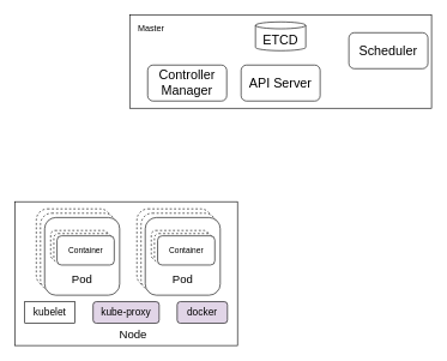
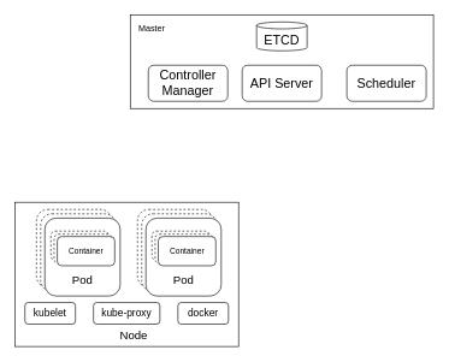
  <mxCell id="0" />
  <mxCell id="1" parent="0" />
  <mxCell id="2" value="" style="rounded=0;whiteSpace=wrap;html=1;" parent="1" vertex="1"><mxGeometry x="180" y="20" width="420" height="130" as="geometry" /></mxCell>
  <mxCell id="3" value="Master" style="text;html=1;strokeColor=none;fillColor=none;align=center;verticalAlign=middle;whiteSpace=wrap;rounded=0;" parent="1" vertex="1"><mxGeometry x="190" y="30" width="40" height="20" as="geometry" /></mxCell>
  <mxCell id="4" value="&lt;font style=&quot;font-size: 18px;&quot;&gt;API Server&lt;/font&gt;" style="rounded=1;whiteSpace=wrap;html=1;" parent="1" vertex="1"><mxGeometry x="335" y="90" width="110" height="50" as="geometry" /></mxCell>
  <mxCell id="5" value="&lt;font style=&quot;font-size: 18px;&quot;&gt;Controller Manager&lt;/font&gt;" style="rounded=1;whiteSpace=wrap;html=1;" parent="1" vertex="1"><mxGeometry x="205" y="90" width="110" height="50" as="geometry" /></mxCell>
  <mxCell id="6" value="" style="rounded=0;whiteSpace=wrap;html=1;" parent="1" vertex="1"><mxGeometry x="20" y="280" width="310" height="200" as="geometry" /></mxCell>
  <mxCell id="7" value="&lt;font style=&quot;font-size: 16px&quot;&gt;Node&lt;/font&gt;" style="text;html=1;strokeColor=none;fillColor=none;align=center;verticalAlign=middle;whiteSpace=wrap;rounded=0;" parent="1" vertex="1"><mxGeometry x="165" y="455" width="40" height="20" as="geometry" /></mxCell>
  <mxCell id="8" value="" style="group" parent="1" vertex="1" connectable="0"><mxGeometry x="50" y="290" width="116" height="120" as="geometry" /></mxCell>
  <mxCell id="9" value="" style="rounded=1;whiteSpace=wrap;html=1;dashed=1;" parent="8" vertex="1"><mxGeometry width="104.4" height="108.0" as="geometry" /></mxCell>
  <mxCell id="10" value="" style="rounded=1;whiteSpace=wrap;html=1;dashed=1;" parent="8" vertex="1"><mxGeometry x="5.8" y="6" width="104.4" height="108.0" as="geometry" /></mxCell>
  <mxCell id="11" value="" style="rounded=1;whiteSpace=wrap;html=1;" parent="8" vertex="1"><mxGeometry x="11.6" y="12" width="104.4" height="108.0" as="geometry" /></mxCell>
  <mxCell id="12" value="" style="group" parent="8" vertex="1" connectable="0"><mxGeometry x="20" y="30" width="88.46" height="45" as="geometry" /></mxCell>
  <mxCell id="13" value="" style="rounded=1;whiteSpace=wrap;html=1;dashed=1;" parent="12" vertex="1"><mxGeometry width="79.614" height="40.5" as="geometry" /></mxCell>
  <mxCell id="14" value="" style="rounded=1;whiteSpace=wrap;html=1;dashed=1;" parent="12" vertex="1"><mxGeometry x="4.423" y="4.25" width="79.614" height="40.5" as="geometry" /></mxCell>
  <mxCell id="15" value="&lt;font style=&quot;font-size: 11px&quot;&gt;Container&lt;/font&gt;" style="rounded=1;whiteSpace=wrap;html=1;" parent="12" vertex="1"><mxGeometry x="8.846" y="7.5" width="79.614" height="40.5" as="geometry" /></mxCell>
  <mxCell id="16" value="&lt;font style=&quot;font-size: 16px&quot;&gt;Pod&lt;/font&gt;" style="text;html=1;strokeColor=none;fillColor=none;align=center;verticalAlign=middle;whiteSpace=wrap;rounded=0;" parent="8" vertex="1"><mxGeometry x="44.23" y="88" width="40" height="20" as="geometry" /></mxCell>
  <mxCell id="17" value="" style="group" parent="1" vertex="1" connectable="0"><mxGeometry x="190" y="290" width="116" height="120" as="geometry" /></mxCell>
  <mxCell id="18" value="" style="rounded=1;whiteSpace=wrap;html=1;dashed=1;" parent="17" vertex="1"><mxGeometry width="104.4" height="108.0" as="geometry" /></mxCell>
  <mxCell id="19" value="" style="rounded=1;whiteSpace=wrap;html=1;dashed=1;" parent="17" vertex="1"><mxGeometry x="5.8" y="6" width="104.4" height="108.0" as="geometry" /></mxCell>
  <mxCell id="20" value="" style="rounded=1;whiteSpace=wrap;html=1;" parent="17" vertex="1"><mxGeometry x="11.6" y="12" width="104.4" height="108.0" as="geometry" /></mxCell>
  <mxCell id="21" value="" style="group" parent="17" vertex="1" connectable="0"><mxGeometry x="20" y="30" width="88.46" height="45" as="geometry" /></mxCell>
  <mxCell id="22" value="" style="rounded=1;whiteSpace=wrap;html=1;dashed=1;" parent="21" vertex="1"><mxGeometry width="79.614" height="40.5" as="geometry" /></mxCell>
  <mxCell id="23" value="" style="rounded=1;whiteSpace=wrap;html=1;dashed=1;" parent="21" vertex="1"><mxGeometry x="4.423" y="4.25" width="79.614" height="40.5" as="geometry" /></mxCell>
  <mxCell id="24" value="&lt;font style=&quot;font-size: 11px&quot;&gt;Container&lt;/font&gt;" style="rounded=1;whiteSpace=wrap;html=1;" parent="21" vertex="1"><mxGeometry x="8.846" y="7.5" width="79.614" height="40.5" as="geometry" /></mxCell>
  <mxCell id="25" value="&lt;font style=&quot;font-size: 16px&quot;&gt;Pod&lt;/font&gt;" style="text;html=1;strokeColor=none;fillColor=none;align=center;verticalAlign=middle;whiteSpace=wrap;rounded=0;" parent="17" vertex="1"><mxGeometry x="44.23" y="88" width="40" height="20" as="geometry" /></mxCell>
- <mxCell id="26" value="&lt;font style=&quot;font-size: 14px&quot;&gt;kubelet&lt;/font&gt;" style="whiteSpace=wrap;html=1;rounded=0;" parent="1" vertex="1"><mxGeometry x="34" y="419" width="70" height="30" as="geometry" /></mxCell>
- <mxCell id="27" value="&lt;font style=&quot;font-size: 14px&quot;&gt;kube-proxy&lt;/font&gt;" style="rounded=1;whiteSpace=wrap;html=1;fillColor=#e1d5e7;" parent="1" vertex="1"><mxGeometry x="129" y="419" width="92" height="30" as="geometry" /></mxCell>
- <mxCell id="28" value="&lt;font style=&quot;font-size: 14px&quot;&gt;docker&lt;/font&gt;" style="rounded=1;whiteSpace=wrap;html=1;fillColor=#e1d5e7;" parent="1" vertex="1"><mxGeometry x="246" y="419" width="70" height="30" as="geometry" /></mxCell>
- <mxCell id="29" value="&lt;font style=&quot;font-size: 18px;&quot;&gt;Scheduler&lt;/font&gt;" style="rounded=1;whiteSpace=wrap;html=1;" parent="1" vertex="1"><mxGeometry x="485" y="45" width="110" height="50" as="geometry" /></mxCell>
+ <mxCell id="26" value="&lt;font style=&quot;font-size: 14px&quot;&gt;kubelet&lt;/font&gt;" style="rounded=1;whiteSpace=wrap;html=1;" parent="1" vertex="1"><mxGeometry x="34" y="419" width="70" height="30" as="geometry" /></mxCell>
+ <mxCell id="27" value="&lt;font style=&quot;font-size: 14px&quot;&gt;kube-proxy&lt;/font&gt;" style="rounded=1;whiteSpace=wrap;html=1;" parent="1" vertex="1"><mxGeometry x="129" y="419" width="92" height="30" as="geometry" /></mxCell>
+ <mxCell id="28" value="&lt;font style=&quot;font-size: 14px&quot;&gt;docker&lt;/font&gt;" style="rounded=1;whiteSpace=wrap;html=1;" parent="1" vertex="1"><mxGeometry x="246" y="419" width="70" height="30" as="geometry" /></mxCell>
+ <mxCell id="29" value="&lt;font style=&quot;font-size: 18px;&quot;&gt;Scheduler&lt;/font&gt;" style="rounded=1;whiteSpace=wrap;html=1;" parent="1" vertex="1"><mxGeometry x="480" y="90" width="110" height="50" as="geometry" /></mxCell>
  <mxCell id="30" value="" style="shape=cylinder3;whiteSpace=wrap;html=1;boundedLbl=1;backgroundOutline=1;size=4.767;" vertex="1" parent="1"><mxGeometry x="355" y="30" width="70" height="40" as="geometry" /></mxCell>
  <mxCell id="31" value="&lt;font style=&quot;font-size: 18px;&quot;&gt;ETCD&lt;/font&gt;" style="text;html=1;strokeColor=none;fillColor=none;align=center;verticalAlign=middle;whiteSpace=wrap;rounded=0;" vertex="1" parent="1"><mxGeometry x="355" y="40" width="70" height="30" as="geometry" /></mxCell>
